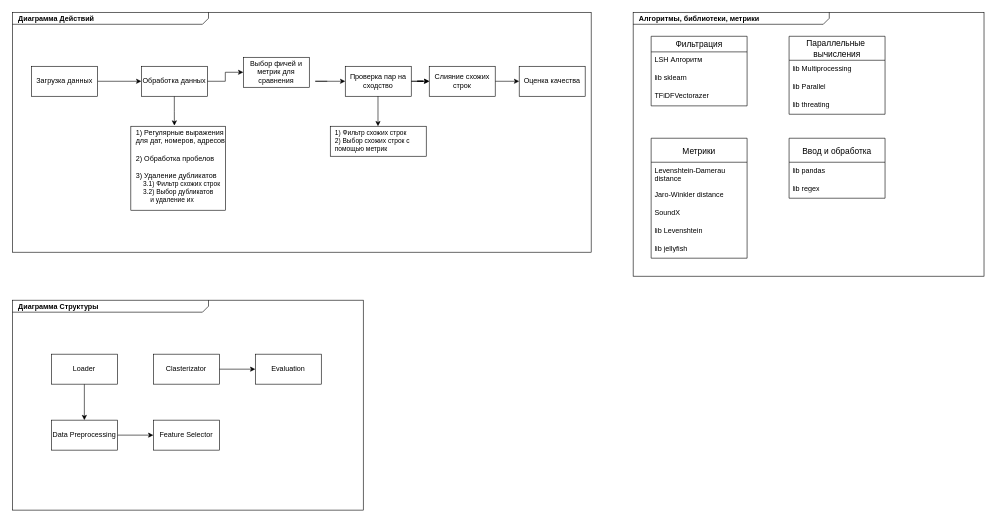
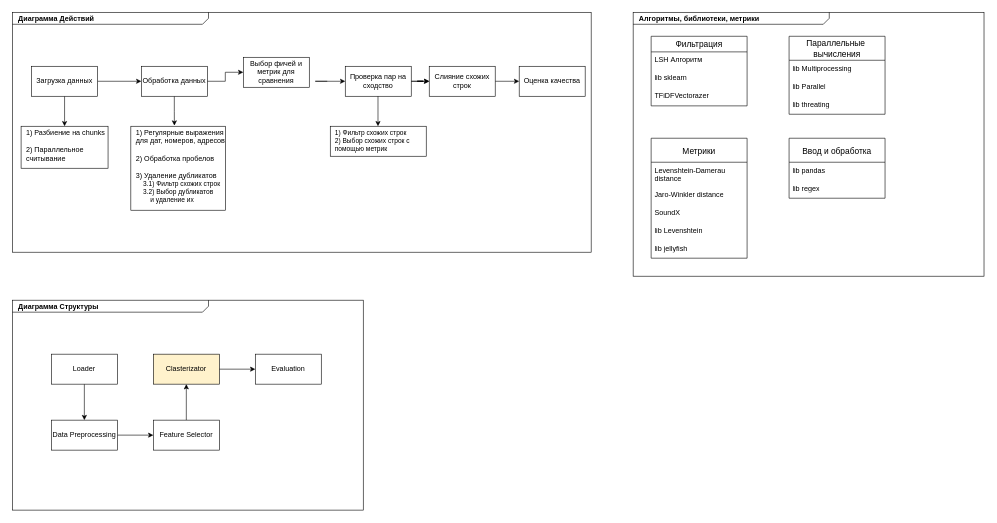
  <mxCell id="0" style=";html=1;" />
  <mxCell id="1" style=";html=1;" parent="0" />
  <mxCell id="2" value="&lt;p style=&quot;margin: 0px ; margin-top: 4px ; margin-left: 10px ; text-align: left&quot;&gt;&lt;b&gt;Диаграмма Действий&lt;/b&gt;&lt;/p&gt;" style="html=1;strokeWidth=1;shape=mxgraph.sysml.package;html=1;overflow=fill;whiteSpace=wrap;fillColor=none;gradientColor=none;fontSize=12;align=center;labelX=327.64;" parent="1" vertex="1"><mxGeometry x="20" y="20" width="965" height="400" as="geometry" /></mxCell>
  <mxCell id="3" style="edgeStyle=orthogonalEdgeStyle;rounded=0;orthogonalLoop=1;jettySize=auto;html=1;" edge="1" parent="1" source="5" target="8"><mxGeometry relative="1" as="geometry" /></mxCell>
+ <mxCell id="4" style="edgeStyle=orthogonalEdgeStyle;rounded=0;orthogonalLoop=1;jettySize=auto;html=1;" edge="1" parent="1" source="5" target="28"><mxGeometry relative="1" as="geometry" /></mxCell>
  <mxCell id="5" value="Загрузка данных" style="html=1;whiteSpace=wrap;" vertex="1" parent="1"><mxGeometry x="52" y="110" width="110" height="50" as="geometry" /></mxCell>
  <mxCell id="6" style="edgeStyle=orthogonalEdgeStyle;rounded=0;orthogonalLoop=1;jettySize=auto;html=1;entryX=0;entryY=0.5;entryDx=0;entryDy=0;" edge="1" parent="1" source="8" target="13"><mxGeometry relative="1" as="geometry" /></mxCell>
  <mxCell id="7" style="edgeStyle=orthogonalEdgeStyle;rounded=0;orthogonalLoop=1;jettySize=auto;html=1;entryX=0.461;entryY=-0.008;entryDx=0;entryDy=0;entryPerimeter=0;" edge="1" parent="1" source="8" target="15"><mxGeometry relative="1" as="geometry"><mxPoint x="285" y="207" as="targetPoint" /><Array as="points" /></mxGeometry></mxCell>
  <mxCell id="8" value="Обработка данных" style="html=1;whiteSpace=wrap;" vertex="1" parent="1"><mxGeometry x="235" y="110" width="110" height="50" as="geometry" /></mxCell>
  <mxCell id="9" style="edgeStyle=orthogonalEdgeStyle;rounded=0;orthogonalLoop=1;jettySize=auto;html=1;" edge="1" parent="1" source="30" target="14"><mxGeometry relative="1" as="geometry" /></mxCell>
  <mxCell id="10" style="edgeStyle=orthogonalEdgeStyle;rounded=0;orthogonalLoop=1;jettySize=auto;html=1;entryX=0;entryY=0.5;entryDx=0;entryDy=0;" edge="1" parent="1" source="11" target="30"><mxGeometry relative="1" as="geometry" /></mxCell>
  <mxCell id="11" value="Проверка пар на сходство" style="html=1;whiteSpace=wrap;" vertex="1" parent="1"><mxGeometry x="575" y="110" width="110" height="50" as="geometry" /></mxCell>
  <mxCell id="12" style="edgeStyle=orthogonalEdgeStyle;rounded=0;orthogonalLoop=1;jettySize=auto;html=1;entryX=0;entryY=0.5;entryDx=0;entryDy=0;" edge="1" parent="1" target="11"><mxGeometry relative="1" as="geometry"><mxPoint x="545" y="135" as="sourcePoint" /><Array as="points"><mxPoint x="525" y="135" /><mxPoint x="525" y="135" /></Array></mxGeometry></mxCell>
  <mxCell id="13" value="Выбор фичей и метрик для сравнения" style="html=1;whiteSpace=wrap;" vertex="1" parent="1"><mxGeometry x="405" y="95" width="110" height="50" as="geometry" /></mxCell>
  <mxCell id="14" value="Оценка качества" style="html=1;whiteSpace=wrap;" vertex="1" parent="1"><mxGeometry x="865" y="110" width="110" height="50" as="geometry" /></mxCell>
  <mxCell id="15" value="&lt;p style=&quot;margin: 4px 0px 0px; text-align: center; text-decoration: underline; line-height: 170%;&quot;&gt;&lt;/p&gt;&lt;p style=&quot;margin:0px;margin-left:8px;&quot;&gt;1) Регулярные выражения для дат, номеров, адресов&lt;/p&gt;&lt;p style=&quot;margin:0px;margin-left:8px;&quot;&gt;&lt;br&gt;&lt;/p&gt;&lt;p style=&quot;margin:0px;margin-left:8px;&quot;&gt;2) Обработка пробелов&lt;/p&gt;&lt;p style=&quot;margin:0px;margin-left:8px;&quot;&gt;&lt;br&gt;&lt;/p&gt;&lt;p style=&quot;margin:0px;margin-left:8px;&quot;&gt;3) Удаление дубликатов&lt;/p&gt;&lt;p style=&quot;margin: 0px 0px 0px 8px; font-size: 11px; padding-top: 0px;&quot;&gt;&amp;nbsp; &amp;nbsp; &lt;font style=&quot;font-size: 11px;&quot;&gt;3.1) Фильтр схожих строк&lt;/font&gt;&lt;/p&gt;&lt;p style=&quot;margin: 0px 0px 0px 8px; font-size: 11px;&quot;&gt;&lt;font style=&quot;font-size: 11px;&quot;&gt;&amp;nbsp; &amp;nbsp; 3.2) Выбор дубликатов &lt;span style=&quot;white-space: pre;&quot;&gt;&#09;&lt;/span&gt;и удаление их&lt;/font&gt;&lt;/p&gt;&lt;p style=&quot;margin: 0px 0px 0px 8px; font-size: 11px;&quot;&gt;&lt;br&gt;&lt;/p&gt;&lt;p style=&quot;margin:0px;margin-left:8px;&quot;&gt;&lt;br&gt;&lt;/p&gt;&lt;p style=&quot;margin:0px;margin-left:8px;&quot;&gt;&lt;br&gt;&lt;/p&gt;" style="verticalAlign=top;align=left;overflow=fill;html=1;whiteSpace=wrap;" vertex="1" parent="1"><mxGeometry x="217.5" y="210" width="157.5" height="140" as="geometry" /></mxCell>
  <mxCell id="16" value="&lt;p style=&quot;margin: 4px 0px 0px; text-align: center; text-decoration: underline; line-height: 170%;&quot;&gt;&lt;/p&gt;&lt;p style=&quot;margin:0px;margin-left:8px;&quot;&gt;&lt;span style=&quot;font-size: 11px; background-color: initial;&quot;&gt;1) Фильтр схожих строк&lt;/span&gt;&lt;/p&gt;&lt;p style=&quot;margin: 0px 0px 0px 8px; font-size: 11px;&quot;&gt;&lt;font style=&quot;font-size: 11px;&quot;&gt;2) Выбор схожих строк с помощью метрик&lt;/font&gt;&lt;/p&gt;&lt;p style=&quot;margin: 0px 0px 0px 8px; font-size: 11px;&quot;&gt;&lt;br&gt;&lt;/p&gt;&lt;p style=&quot;margin:0px;margin-left:8px;&quot;&gt;&lt;br&gt;&lt;/p&gt;&lt;p style=&quot;margin:0px;margin-left:8px;&quot;&gt;&lt;br&gt;&lt;/p&gt;" style="verticalAlign=top;align=left;overflow=fill;html=1;whiteSpace=wrap;" vertex="1" parent="1"><mxGeometry x="550" y="210" width="160" height="50" as="geometry" /></mxCell>
  <mxCell id="17" style="edgeStyle=orthogonalEdgeStyle;rounded=0;orthogonalLoop=1;jettySize=auto;html=1;" edge="1" parent="1"><mxGeometry relative="1" as="geometry"><mxPoint x="629.57" y="160" as="sourcePoint" /><mxPoint x="629.57" y="210" as="targetPoint" /></mxGeometry></mxCell>
  <mxCell id="18" value="&lt;p style=&quot;margin: 0px ; margin-top: 4px ; margin-left: 10px ; text-align: left&quot;&gt;&lt;b&gt;Диаграмма Структуры&lt;/b&gt;&lt;/p&gt;" style="html=1;strokeWidth=1;shape=mxgraph.sysml.package;html=1;overflow=fill;whiteSpace=wrap;fillColor=none;gradientColor=none;fontSize=12;align=center;labelX=327.64;" vertex="1" parent="1"><mxGeometry x="20" y="500" width="585" height="350" as="geometry" /></mxCell>
  <mxCell id="19" style="edgeStyle=orthogonalEdgeStyle;rounded=0;orthogonalLoop=1;jettySize=auto;html=1;" edge="1" parent="1" source="20" target="22"><mxGeometry relative="1" as="geometry" /></mxCell>
  <mxCell id="20" value="Loader" style="html=1;whiteSpace=wrap;" vertex="1" parent="1"><mxGeometry x="85" y="590" width="110" height="50" as="geometry" /></mxCell>
  <mxCell id="21" style="edgeStyle=orthogonalEdgeStyle;rounded=0;orthogonalLoop=1;jettySize=auto;html=1;entryX=0;entryY=0.5;entryDx=0;entryDy=0;" edge="1" parent="1" source="22" target="26"><mxGeometry relative="1" as="geometry" /></mxCell>
  <mxCell id="22" value="Data Preprocessing" style="html=1;whiteSpace=wrap;" vertex="1" parent="1"><mxGeometry x="85" y="700" width="110" height="50" as="geometry" /></mxCell>
  <mxCell id="23" style="edgeStyle=orthogonalEdgeStyle;rounded=0;orthogonalLoop=1;jettySize=auto;html=1;entryX=0;entryY=0.5;entryDx=0;entryDy=0;" edge="1" parent="1" source="24" target="27"><mxGeometry relative="1" as="geometry" /></mxCell>
- <mxCell id="24" value="Clasterizator" style="html=1;whiteSpace=wrap;" vertex="1" parent="1"><mxGeometry x="255" y="590" width="110" height="50" as="geometry" /></mxCell>
+ <mxCell id="24" value="Clasterizator" style="html=1;whiteSpace=wrap;fillColor=#fff2cc;" vertex="1" parent="1"><mxGeometry x="255" y="590" width="110" height="50" as="geometry" /></mxCell>
+ <mxCell id="25" style="edgeStyle=orthogonalEdgeStyle;rounded=0;orthogonalLoop=1;jettySize=auto;html=1;entryX=0.5;entryY=1;entryDx=0;entryDy=0;" edge="1" parent="1" source="26" target="24"><mxGeometry relative="1" as="geometry" /></mxCell>
  <mxCell id="26" value="Feature Selector" style="html=1;whiteSpace=wrap;" vertex="1" parent="1"><mxGeometry x="255" y="700" width="110" height="50" as="geometry" /></mxCell>
  <mxCell id="27" value="Evaluation" style="html=1;whiteSpace=wrap;" vertex="1" parent="1"><mxGeometry x="425" y="590" width="110" height="50" as="geometry" /></mxCell>
+ <mxCell id="28" value="&lt;p style=&quot;margin: 4px 0px 0px; text-align: center; text-decoration: underline; line-height: 170%;&quot;&gt;&lt;/p&gt;&lt;p style=&quot;margin:0px;margin-left:8px;&quot;&gt;1) Разбиение на chunks&lt;/p&gt;&lt;p style=&quot;margin:0px;margin-left:8px;&quot;&gt;&lt;span style=&quot;background-color: initial;&quot;&gt;&lt;br&gt;&lt;/span&gt;&lt;/p&gt;&lt;p style=&quot;margin:0px;margin-left:8px;&quot;&gt;&lt;span style=&quot;background-color: initial;&quot;&gt;2) Параллельное считывание&lt;/span&gt;&lt;br&gt;&lt;/p&gt;&lt;p style=&quot;margin:0px;margin-left:8px;&quot;&gt;&lt;br&gt;&lt;/p&gt;&lt;p style=&quot;margin:0px;margin-left:8px;&quot;&gt;&lt;br&gt;&lt;/p&gt;" style="verticalAlign=top;align=left;overflow=fill;html=1;whiteSpace=wrap;" vertex="1" parent="1"><mxGeometry x="34.5" y="210" width="145" height="70" as="geometry" /></mxCell>
  <mxCell id="29" value="" style="edgeStyle=orthogonalEdgeStyle;rounded=0;orthogonalLoop=1;jettySize=auto;html=1;" edge="1" parent="1" source="11" target="30"><mxGeometry relative="1" as="geometry"><mxPoint x="685" y="135" as="sourcePoint" /><mxPoint x="865" y="135" as="targetPoint" /></mxGeometry></mxCell>
  <mxCell id="30" value="Слияние схожих строк" style="html=1;whiteSpace=wrap;" vertex="1" parent="1"><mxGeometry x="715" y="110" width="110" height="50" as="geometry" /></mxCell>
  <mxCell id="31" value="&lt;p style=&quot;margin: 0px ; margin-top: 4px ; margin-left: 10px ; text-align: left&quot;&gt;&lt;b&gt;Алгоритмы, библиотеки, метрики&lt;/b&gt;&lt;/p&gt;" style="html=1;strokeWidth=1;shape=mxgraph.sysml.package;html=1;overflow=fill;whiteSpace=wrap;fillColor=none;gradientColor=none;fontSize=12;align=center;labelX=327.64;" vertex="1" parent="1"><mxGeometry x="1055" y="20" width="585" height="440" as="geometry" /></mxCell>
  <mxCell id="32" value="Фильтрация" style="swimlane;fontStyle=0;childLayout=stackLayout;horizontal=1;startSize=26;horizontalStack=0;resizeParent=1;resizeParentMax=0;resizeLast=0;collapsible=1;marginBottom=0;align=center;fontSize=14;" vertex="1" parent="1"><mxGeometry x="1085" y="60" width="160" height="116" as="geometry" /></mxCell>
  <mxCell id="33" value="LSH Алгоритм" style="text;strokeColor=none;fillColor=none;spacingLeft=4;spacingRight=4;overflow=hidden;rotatable=0;points=[[0,0.5],[1,0.5]];portConstraint=eastwest;fontSize=12;whiteSpace=wrap;html=1;" vertex="1" parent="32"><mxGeometry y="26" width="160" height="30" as="geometry" /></mxCell>
  <mxCell id="34" value="lib sklearn" style="text;strokeColor=none;fillColor=none;spacingLeft=4;spacingRight=4;overflow=hidden;rotatable=0;points=[[0,0.5],[1,0.5]];portConstraint=eastwest;fontSize=12;whiteSpace=wrap;html=1;" vertex="1" parent="32"><mxGeometry y="56" width="160" height="30" as="geometry" /></mxCell>
  <mxCell id="35" value="TFiDFVectorazer" style="text;strokeColor=none;fillColor=none;spacingLeft=4;spacingRight=4;overflow=hidden;rotatable=0;points=[[0,0.5],[1,0.5]];portConstraint=eastwest;fontSize=12;whiteSpace=wrap;html=1;" vertex="1" parent="32"><mxGeometry y="86" width="160" height="30" as="geometry" /></mxCell>
  <mxCell id="36" value="Параллельные &#10;вычисления" style="swimlane;fontStyle=0;childLayout=stackLayout;horizontal=1;startSize=40;horizontalStack=0;resizeParent=1;resizeParentMax=0;resizeLast=0;collapsible=1;marginBottom=0;align=center;fontSize=14;" vertex="1" parent="1"><mxGeometry x="1315" y="60" width="160" height="130" as="geometry" /></mxCell>
  <mxCell id="37" value="lib Multiprocessing&amp;nbsp;" style="text;strokeColor=none;fillColor=none;spacingLeft=4;spacingRight=4;overflow=hidden;rotatable=0;points=[[0,0.5],[1,0.5]];portConstraint=eastwest;fontSize=12;whiteSpace=wrap;html=1;" vertex="1" parent="36"><mxGeometry y="40" width="160" height="30" as="geometry" /></mxCell>
  <mxCell id="38" value="lib Parallel" style="text;strokeColor=none;fillColor=none;spacingLeft=4;spacingRight=4;overflow=hidden;rotatable=0;points=[[0,0.5],[1,0.5]];portConstraint=eastwest;fontSize=12;whiteSpace=wrap;html=1;" vertex="1" parent="36"><mxGeometry y="70" width="160" height="30" as="geometry" /></mxCell>
  <mxCell id="39" value="lib threating" style="text;strokeColor=none;fillColor=none;spacingLeft=4;spacingRight=4;overflow=hidden;rotatable=0;points=[[0,0.5],[1,0.5]];portConstraint=eastwest;fontSize=12;whiteSpace=wrap;html=1;" vertex="1" parent="36"><mxGeometry y="100" width="160" height="30" as="geometry" /></mxCell>
  <mxCell id="40" value="Метрики" style="swimlane;fontStyle=0;childLayout=stackLayout;horizontal=1;startSize=40;horizontalStack=0;resizeParent=1;resizeParentMax=0;resizeLast=0;collapsible=1;marginBottom=0;align=center;fontSize=14;" vertex="1" parent="1"><mxGeometry x="1085" y="230" width="160" height="200" as="geometry" /></mxCell>
  <mxCell id="41" value="Levenshtein-Damerau distance" style="text;strokeColor=none;fillColor=none;spacingLeft=4;spacingRight=4;overflow=hidden;rotatable=0;points=[[0,0.5],[1,0.5]];portConstraint=eastwest;fontSize=12;whiteSpace=wrap;html=1;" vertex="1" parent="40"><mxGeometry y="40" width="160" height="40" as="geometry" /></mxCell>
  <mxCell id="42" value="Jaro-Winkler distance" style="text;strokeColor=none;fillColor=none;spacingLeft=4;spacingRight=4;overflow=hidden;rotatable=0;points=[[0,0.5],[1,0.5]];portConstraint=eastwest;fontSize=12;whiteSpace=wrap;html=1;" vertex="1" parent="40"><mxGeometry y="80" width="160" height="30" as="geometry" /></mxCell>
  <mxCell id="43" value="SoundX" style="text;strokeColor=none;fillColor=none;spacingLeft=4;spacingRight=4;overflow=hidden;rotatable=0;points=[[0,0.5],[1,0.5]];portConstraint=eastwest;fontSize=12;whiteSpace=wrap;html=1;" vertex="1" parent="40"><mxGeometry y="110" width="160" height="30" as="geometry" /></mxCell>
  <mxCell id="44" value="lib Levenshtein" style="text;strokeColor=none;fillColor=none;spacingLeft=4;spacingRight=4;overflow=hidden;rotatable=0;points=[[0,0.5],[1,0.5]];portConstraint=eastwest;fontSize=12;whiteSpace=wrap;html=1;" vertex="1" parent="40"><mxGeometry y="140" width="160" height="30" as="geometry" /></mxCell>
  <mxCell id="45" value="lib jellyfish" style="text;strokeColor=none;fillColor=none;spacingLeft=4;spacingRight=4;overflow=hidden;rotatable=0;points=[[0,0.5],[1,0.5]];portConstraint=eastwest;fontSize=12;whiteSpace=wrap;html=1;" vertex="1" parent="40"><mxGeometry y="170" width="160" height="30" as="geometry" /></mxCell>
  <mxCell id="46" value="Ввод и обработка" style="swimlane;fontStyle=0;childLayout=stackLayout;horizontal=1;startSize=40;horizontalStack=0;resizeParent=1;resizeParentMax=0;resizeLast=0;collapsible=1;marginBottom=0;align=center;fontSize=14;" vertex="1" parent="1"><mxGeometry x="1315" y="230" width="160" height="100" as="geometry" /></mxCell>
  <mxCell id="47" value="lib pandas" style="text;strokeColor=none;fillColor=none;spacingLeft=4;spacingRight=4;overflow=hidden;rotatable=0;points=[[0,0.5],[1,0.5]];portConstraint=eastwest;fontSize=12;whiteSpace=wrap;html=1;" vertex="1" parent="46"><mxGeometry y="40" width="160" height="30" as="geometry" /></mxCell>
  <mxCell id="48" value="lib regex" style="text;strokeColor=none;fillColor=none;spacingLeft=4;spacingRight=4;overflow=hidden;rotatable=0;points=[[0,0.5],[1,0.5]];portConstraint=eastwest;fontSize=12;whiteSpace=wrap;html=1;" vertex="1" parent="46"><mxGeometry y="70" width="160" height="30" as="geometry" /></mxCell>
